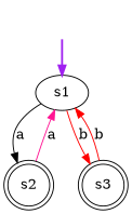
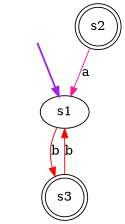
  digraph {
    edge [color=red]
    fake [style=invisible]
    s1 [root=true]
    s2 [shape=doublecircle]
    s3 [shape=doublecircle]
    fake -> s1 [color=purple style=bold]
-   s1 -> s2 [color=black label=a]
    s1 -> s3 [label=b]
    s2 -> s1 [color=deeppink label=a]
    s3 -> s1 [label=b]
  }
